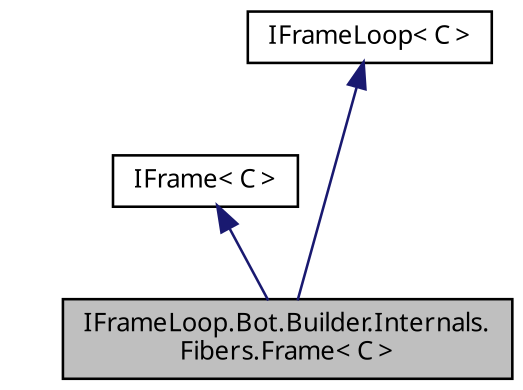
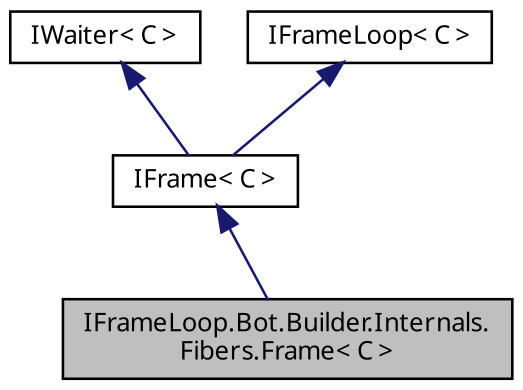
  digraph {
    fontname="Noto Sans"
    node [color=black fillcolor=white fontname="Noto Sans" fontsize=10 shape=record style=filled]
    edge [color=midnightblue dir=back fontname="Noto Sans" fontsize=10 labelfontname=Helvetica labelfontsize=10 style=solid]
    n1 [fillcolor=grey75 fontcolor=black height=0.2 label="IFrameLoop.Bot.Builder.Internals.\lFibers.Frame\< C \>" width=0.4]
    n2 [height=0.2 label="IFrame\< C \>" width=0.4]
+   n3 [height=0.2 label="IWaiter\< C \>" width=0.4]
    n4 [height=0.2 label="IFrameLoop\< C \>" width=0.4]
    n2 -> n1
-   n4 -> n1
+   n3 -> n2
+   n4 -> n2
  }
